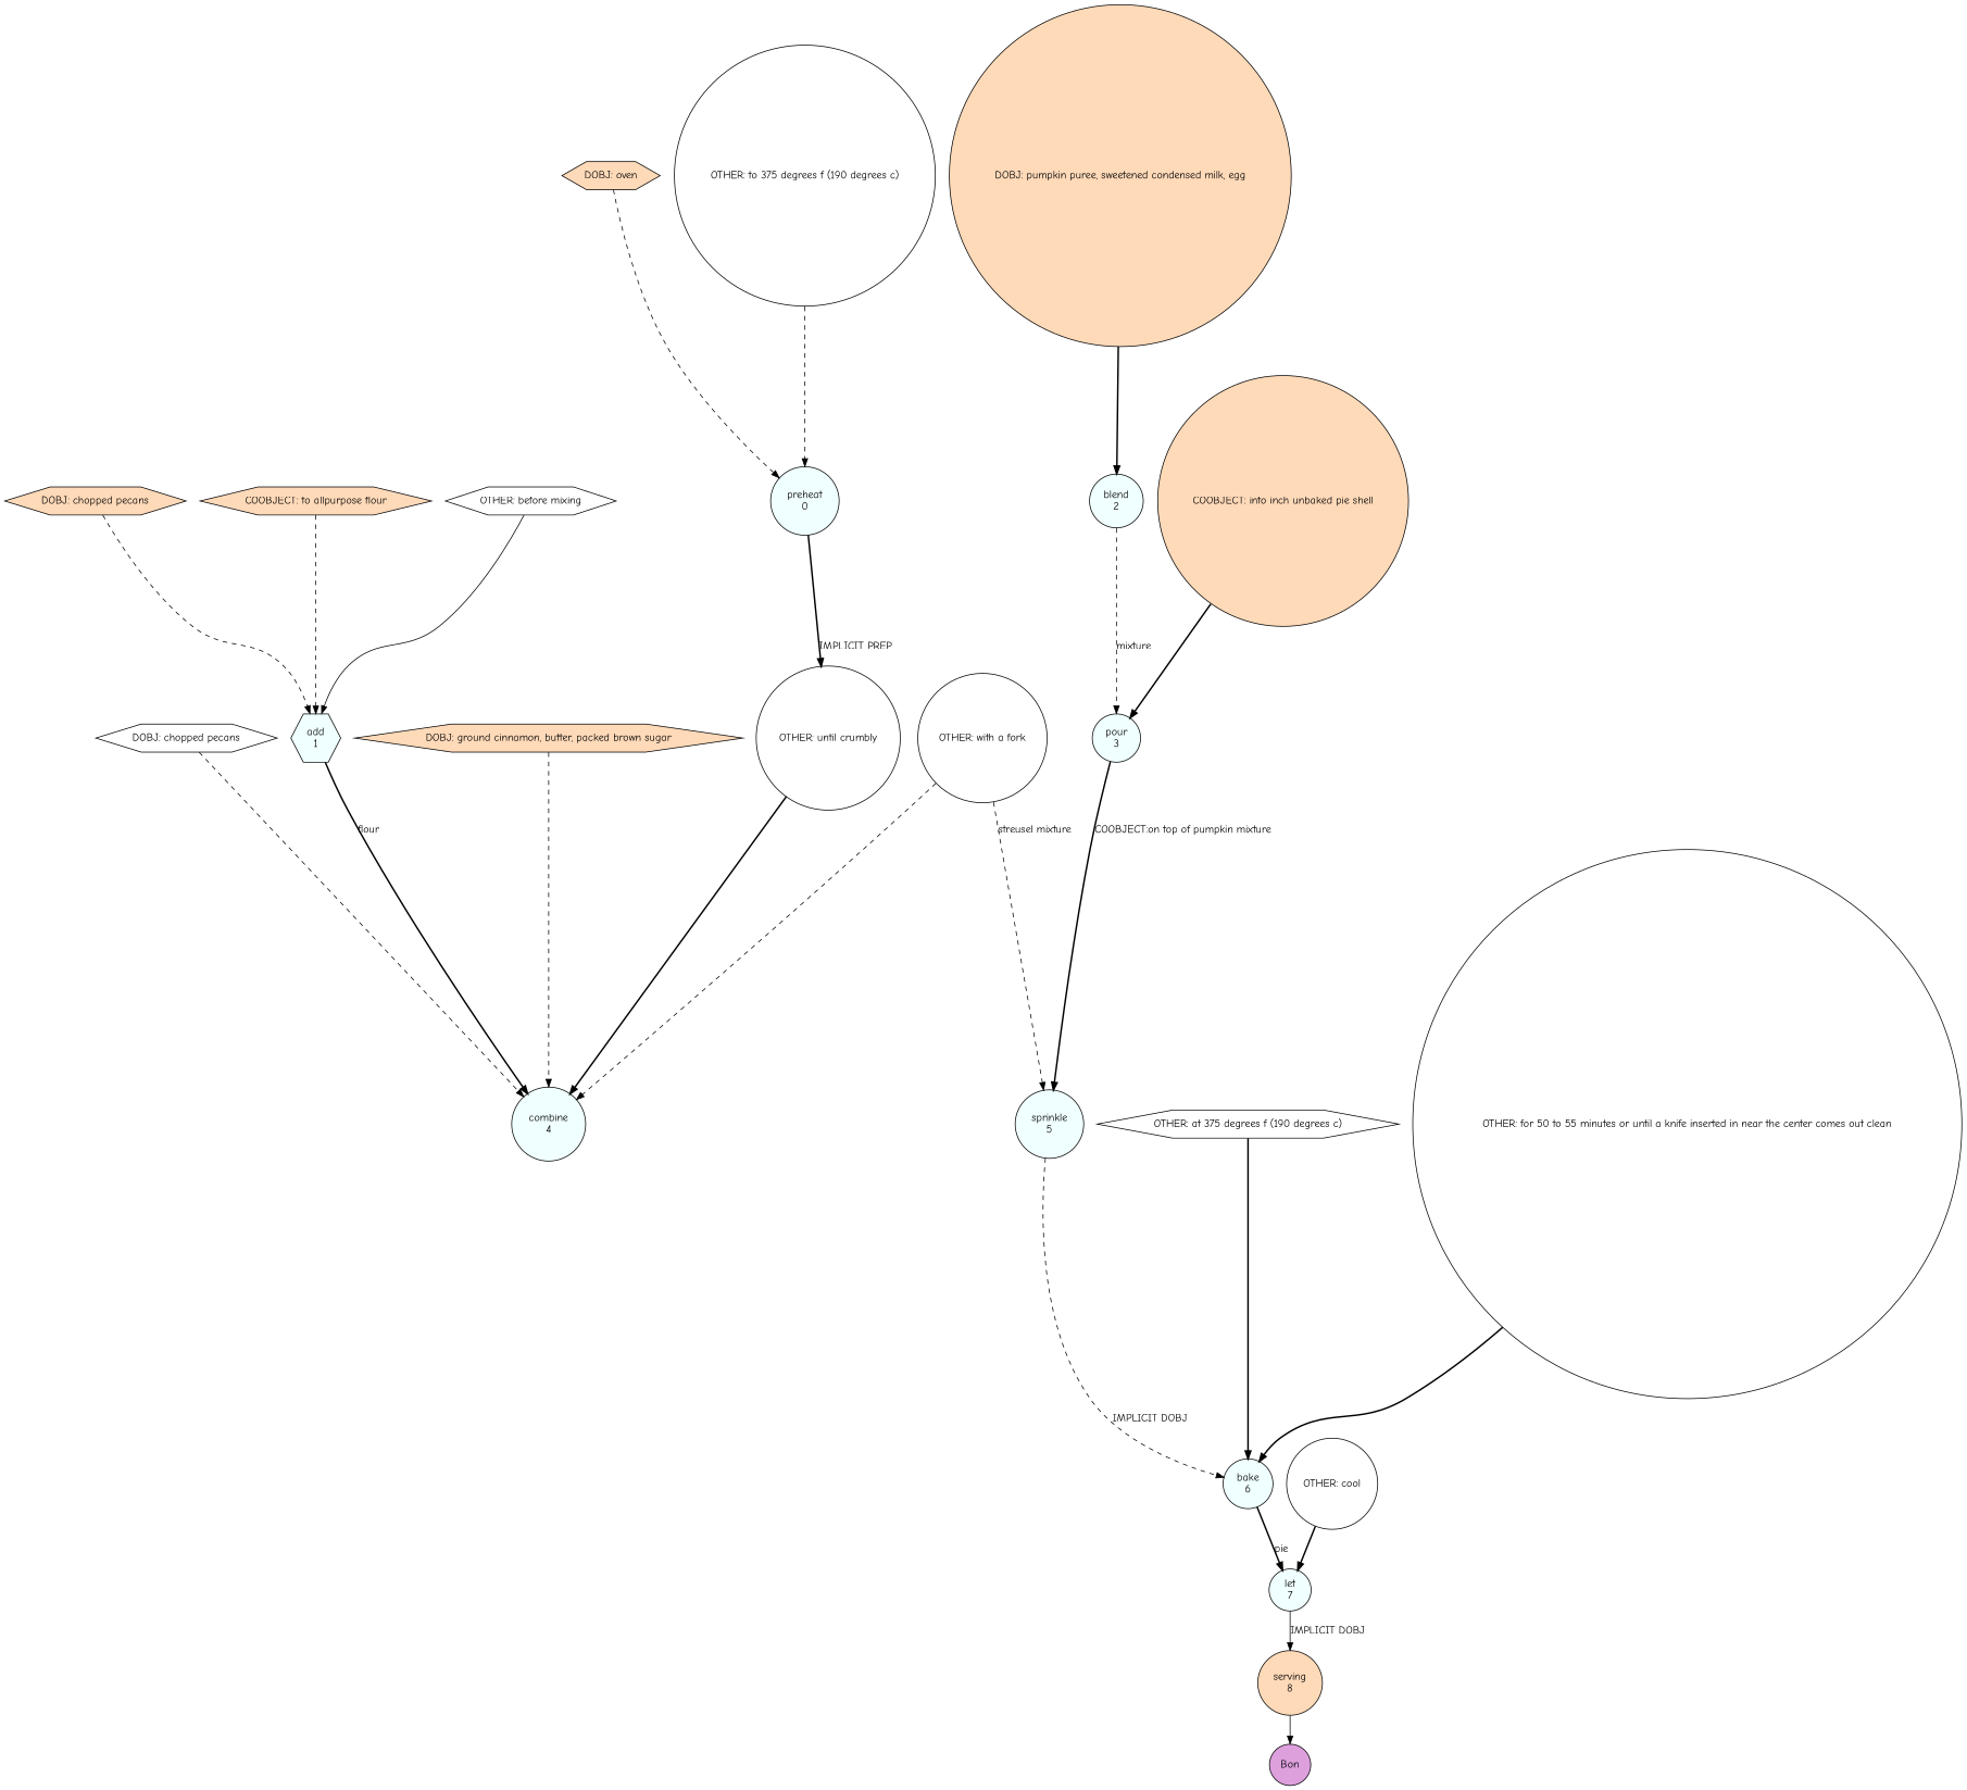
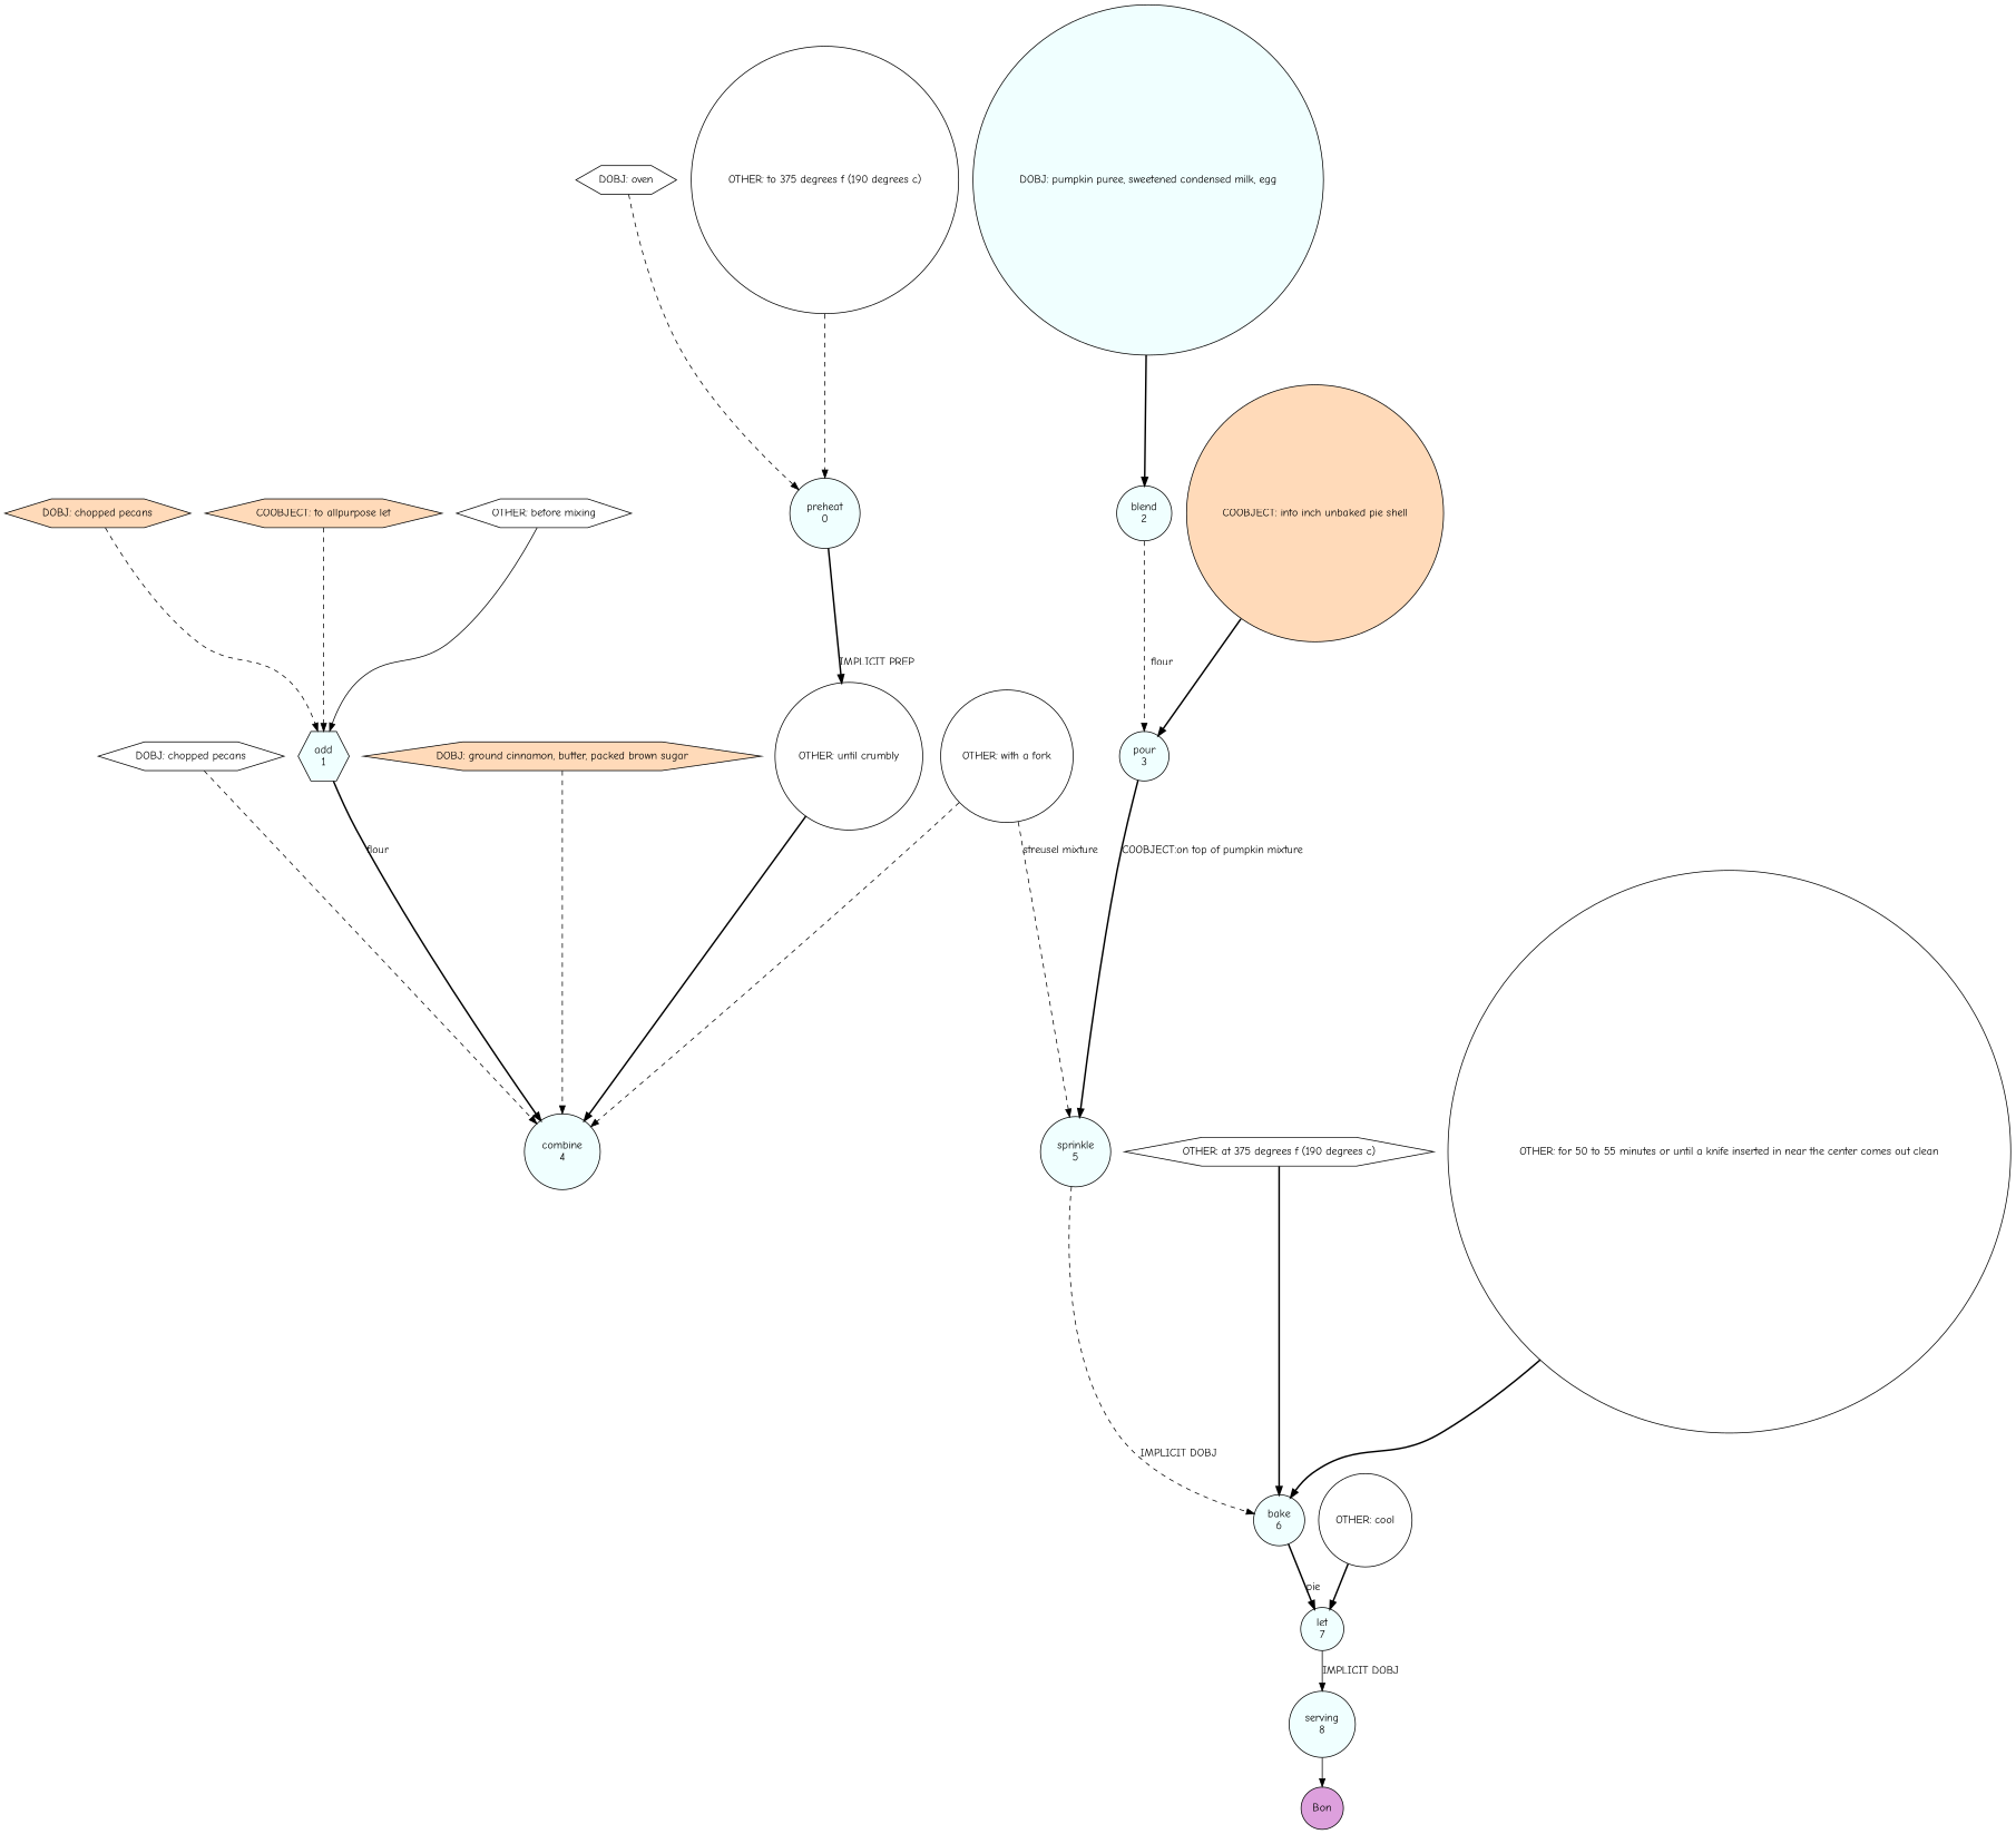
  digraph {
    fontname="Comic Neue"
    node [fillcolor=azure fontname="Comic Neue" shape=circle style=filled]
    edge [fontname="Comic Neue" style=bold]
    n1 [label="preheat\n0"]
    n2 [fillcolor=white label="OTHER: until crumbly"]
    n3 [label="add\n1" shape=hexagon]
    n4 [label="combine\n4"]
    n5 [label="blend\n2"]
    n6 [label="pour\n3"]
    n7 [label="sprinkle\n5"]
    n8 [label="bake\n6"]
    n9 [label="let\n7"]
-   n10 [fillcolor=peachpuff label="serving\n8"]
+   n10 [label="serving\n8"]
    n11 [fillcolor=plum label=Bon]
-   n12 [fillcolor=peachpuff label="DOBJ: pumpkin puree, sweetened condensed milk, egg"]
-   n13 [fillcolor=peachpuff label="DOBJ: oven" shape=hexagon]
+   n12 [label="DOBJ: pumpkin puree, sweetened condensed milk, egg"]
+   n13 [fillcolor=white label="DOBJ: oven" shape=hexagon]
    n14 [fillcolor=white label="OTHER: to 375 degrees f (190 degrees c)"]
    n15 [fillcolor=peachpuff label="DOBJ: chopped pecans" shape=hexagon]
-   n16 [fillcolor=peachpuff label="COOBJECT: to allpurpose flour" shape=hexagon]
+   n16 [fillcolor=peachpuff label="COOBJECT: to allpurpose let" shape=hexagon]
    n17 [fillcolor=white label="OTHER: before mixing" shape=hexagon]
    n18 [fillcolor=peachpuff label="COOBJECT: into inch unbaked pie shell"]
    n19 [fillcolor=peachpuff label="DOBJ: ground cinnamon, butter, packed brown sugar" shape=hexagon]
    n20 [fillcolor=white label="DOBJ: chopped pecans" shape=hexagon]
    n21 [fillcolor=white label="OTHER: with a fork"]
    n22 [fillcolor=white label="OTHER: at 375 degrees f (190 degrees c)" shape=hexagon]
    n23 [fillcolor=white label="OTHER: for 50 to 55 minutes or until a knife inserted in near the center comes out clean"]
    n24 [fillcolor=white label="OTHER: cool"]
    n1 -> n2 [label="IMPLICIT PREP"]
    n2 -> n4
    n3 -> n4 [label=flour]
-   n5 -> n6 [label=mixture style=dashed]
+   n5 -> n6 [label=flour style=dashed]
    n6 -> n7 [label="COOBJECT:on top of pumpkin mixture"]
    n7 -> n8 [label="IMPLICIT DOBJ" style=dashed]
    n8 -> n9 [label=pie]
    n9 -> n10 [label="IMPLICIT DOBJ" style=solid]
    n10 -> n11 [style=solid]
    n12 -> n5
    n13 -> n1 [style=dashed]
    n14 -> n1 [style=dashed]
    n15 -> n3 [style=dashed]
    n16 -> n3 [style=dashed]
    n17 -> n3 [style=solid]
    n18 -> n6
    n19 -> n4 [style=dashed]
    n20 -> n4 [style=dashed]
    n21 -> n4 [style=dashed]
    n21 -> n7 [label="streusel mixture" style=dashed]
    n22 -> n8
    n23 -> n8
    n24 -> n9
  }
